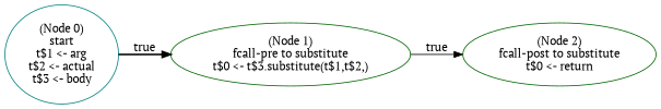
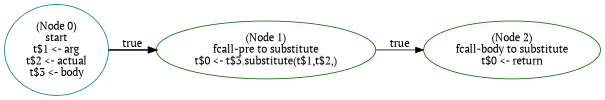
  digraph {
    rankdir=LR
    fontname="PT Serif"
    node [color=darkgreen fontname="PT Serif"]
    edge [fontname="PT Serif"]
    n1 [label="(Node 0)\nstart\nt$1 <- arg\nt$2 <- actual\nt$3 <- body\n" color=teal]
    n2 [label="(Node 1)\nfcall-pre to substitute\nt$0 <- t$3.substitute(t$1,t$2,)\n"]
-   n3 [label="(Node 2)\nfcall-post to substitute\nt$0 <- return\n"]
+   n3 [label="(Node 2)\nfcall-body to substitute\nt$0 <- return\n"]
    n1 -> n2 [label=true style=bold]
    n2 -> n3 [label=true style=solid]
  }
